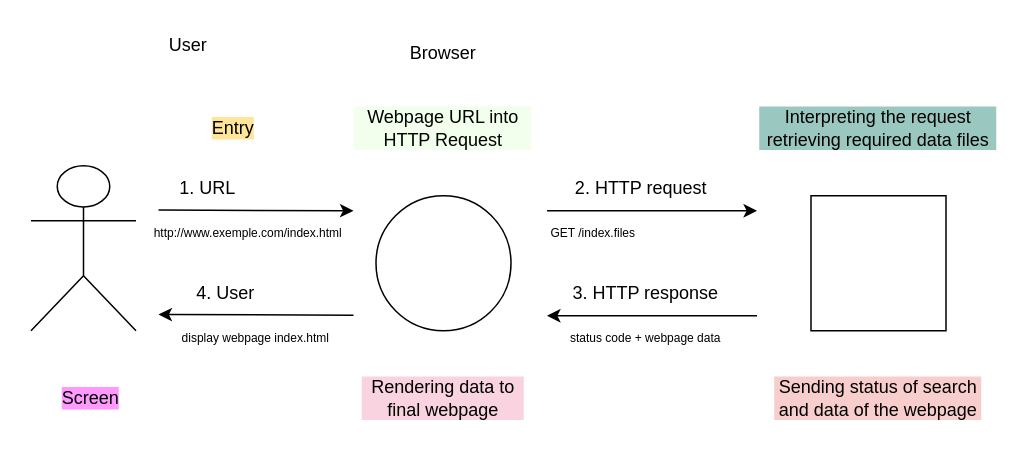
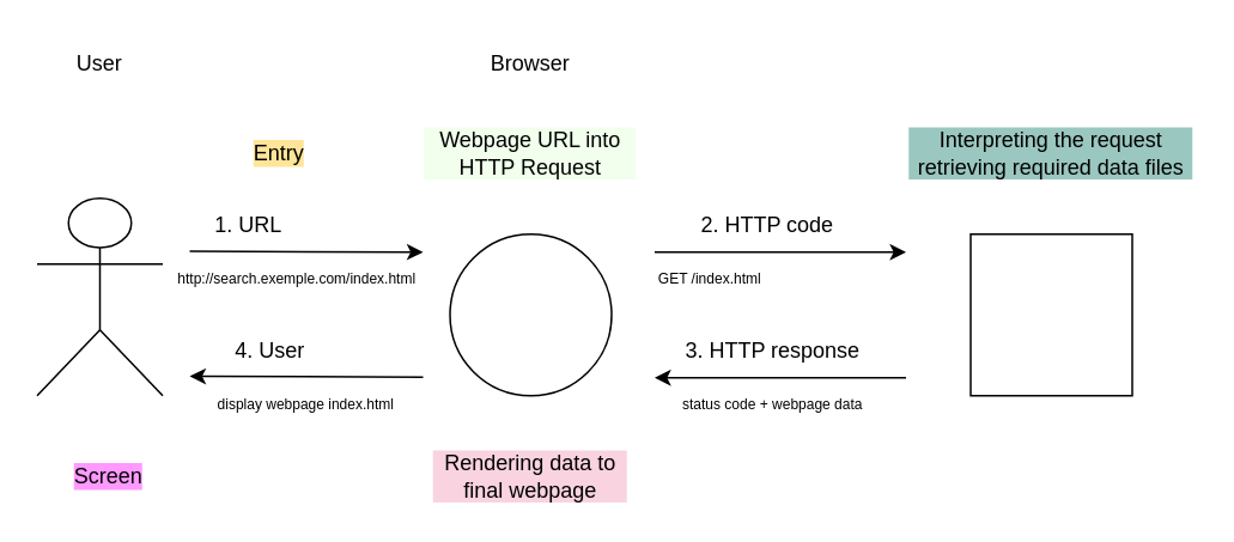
  <mxCell id="0" />
  <mxCell id="1" parent="0" />
  <mxCell id="2" value="" style="shape=umlActor;verticalLabelPosition=bottom;verticalAlign=top;html=1;outlineConnect=0;" vertex="1" parent="1"><mxGeometry x="20" y="110" width="70" height="110" as="geometry" /></mxCell>
  <mxCell id="3" value="Browser" style="text;strokeColor=none;align=center;fillColor=none;html=1;verticalAlign=middle;whiteSpace=wrap;rounded=0;" vertex="1" parent="1"><mxGeometry x="265" y="20" width="60" height="30" as="geometry" /></mxCell>
  <mxCell id="4" value="" style="rounded=0;whiteSpace=wrap;html=1;rotation=-90;" vertex="1" parent="1"><mxGeometry x="540" y="130" width="90" height="90" as="geometry" /></mxCell>
  <mxCell id="5" value="" style="ellipse;whiteSpace=wrap;html=1;aspect=fixed;" vertex="1" parent="1"><mxGeometry x="250" y="130" width="90" height="90" as="geometry" /></mxCell>
- <mxCell id="6" value="User" style="text;strokeColor=none;align=center;fillColor=none;html=1;verticalAlign=middle;whiteSpace=wrap;rounded=0;" vertex="1" parent="1"><mxGeometry x="95" y="15" width="60" height="30" as="geometry" /></mxCell>
+ <mxCell id="6" value="User" style="text;strokeColor=none;align=center;fillColor=none;html=1;verticalAlign=middle;whiteSpace=wrap;rounded=0;" vertex="1" parent="1"><mxGeometry x="25" y="20" width="60" height="30" as="geometry" /></mxCell>
  <mxCell id="7" value="1. URL" style="text;strokeColor=none;align=center;fillColor=none;html=1;verticalAlign=middle;whiteSpace=wrap;rounded=0;" vertex="1" parent="1"><mxGeometry x="108" y="110" width="60" height="30" as="geometry" /></mxCell>
  <mxCell id="8" value="" style="endArrow=classic;html=1;rounded=0;" edge="1" parent="1"><mxGeometry width="50" height="50" relative="1" as="geometry"><mxPoint x="105" y="139.58" as="sourcePoint" /><mxPoint x="235" y="140" as="targetPoint" /></mxGeometry></mxCell>
- <mxCell id="9" value="http://www.exemple.com/index.html" style="text;strokeColor=none;align=center;fillColor=none;html=1;verticalAlign=middle;whiteSpace=wrap;rounded=0;fontSize=8;labelBackgroundColor=default;" vertex="1" parent="1"><mxGeometry x="90" y="140" width="150" height="30" as="geometry" /></mxCell>
+ <mxCell id="9" value="http://search.exemple.com/index.html" style="text;strokeColor=none;align=center;fillColor=none;html=1;verticalAlign=middle;whiteSpace=wrap;rounded=0;fontSize=8;labelBackgroundColor=default;" vertex="1" parent="1"><mxGeometry x="90" y="140" width="150" height="30" as="geometry" /></mxCell>
  <mxCell id="10" value="Webpage URL into HTTP Request" style="text;strokeColor=none;align=center;fillColor=none;html=1;verticalAlign=middle;whiteSpace=wrap;rounded=0;labelBackgroundColor=#f1ffec;labelBorderColor=none;" vertex="1" parent="1"><mxGeometry x="235" y="70" width="120" height="30" as="geometry" /></mxCell>
  <mxCell id="11" value="" style="endArrow=classic;html=1;rounded=0;" edge="1" parent="1"><mxGeometry width="50" height="50" relative="1" as="geometry"><mxPoint x="364" y="140" as="sourcePoint" /><mxPoint x="504" y="140" as="targetPoint" /></mxGeometry></mxCell>
- <mxCell id="12" value="2. HTTP request" style="text;strokeColor=none;align=center;fillColor=none;html=1;verticalAlign=middle;whiteSpace=wrap;rounded=0;" vertex="1" parent="1"><mxGeometry x="372" y="110" width="110" height="30" as="geometry" /></mxCell>
+ <mxCell id="12" value="2. HTTP code" style="text;strokeColor=none;align=center;fillColor=none;html=1;verticalAlign=middle;whiteSpace=wrap;rounded=0;" vertex="1" parent="1"><mxGeometry x="372" y="110" width="110" height="30" as="geometry" /></mxCell>
  <mxCell id="13" value="Rendering data to final webpage" style="text;strokeColor=none;align=center;fillColor=none;html=1;verticalAlign=middle;whiteSpace=wrap;rounded=0;labelBackgroundColor=#f9d3e0;labelBorderColor=none;" vertex="1" parent="1"><mxGeometry x="240" y="250" width="110" height="30" as="geometry" /></mxCell>
- <mxCell id="14" value="GET /index.files" style="text;strokeColor=none;align=center;fillColor=none;html=1;verticalAlign=middle;whiteSpace=wrap;rounded=0;fontSize=8;labelBackgroundColor=default;" vertex="1" parent="1"><mxGeometry x="350" y="140" width="90" height="30" as="geometry" /></mxCell>
+ <mxCell id="14" value="GET /index.html" style="text;strokeColor=none;align=center;fillColor=none;html=1;verticalAlign=middle;whiteSpace=wrap;rounded=0;fontSize=8;labelBackgroundColor=default;" vertex="1" parent="1"><mxGeometry x="350" y="140" width="90" height="30" as="geometry" /></mxCell>
  <mxCell id="15" value="" style="endArrow=classic;html=1;rounded=0;" edge="1" parent="1"><mxGeometry width="50" height="50" relative="1" as="geometry"><mxPoint x="504" y="210" as="sourcePoint" /><mxPoint x="364" y="210" as="targetPoint" /></mxGeometry></mxCell>
  <mxCell id="16" value="status code + webpage data" style="text;strokeColor=none;align=center;fillColor=none;html=1;verticalAlign=middle;whiteSpace=wrap;rounded=0;fontSize=8;labelBackgroundColor=default;" vertex="1" parent="1"><mxGeometry x="375" y="210" width="110" height="30" as="geometry" /></mxCell>
  <mxCell id="17" value="" style="endArrow=classic;html=1;rounded=0;" edge="1" parent="1"><mxGeometry width="50" height="50" relative="1" as="geometry"><mxPoint x="235" y="209.59" as="sourcePoint" /><mxPoint x="105" y="209.17" as="targetPoint" /></mxGeometry></mxCell>
  <mxCell id="18" value="display webpage index.html" style="text;strokeColor=none;align=center;fillColor=none;html=1;verticalAlign=middle;whiteSpace=wrap;rounded=0;fontSize=8;labelBackgroundColor=default;" vertex="1" parent="1"><mxGeometry x="115" y="210" width="110" height="30" as="geometry" /></mxCell>
  <mxCell id="19" value="Interpreting the request retrieving required data files" style="text;strokeColor=none;align=center;fillColor=none;html=1;verticalAlign=middle;whiteSpace=wrap;rounded=0;labelBackgroundColor=#9AC7BF;labelBorderColor=none;" vertex="1" parent="1"><mxGeometry x="505" y="70" width="160" height="30" as="geometry" /></mxCell>
- <mxCell id="20" value="Sending status of search and data of the webpage" style="text;strokeColor=none;align=center;fillColor=none;html=1;verticalAlign=middle;whiteSpace=wrap;rounded=0;labelBackgroundColor=#F8CECC;labelBorderColor=none;" vertex="1" parent="1"><mxGeometry x="515" y="250" width="140" height="30" as="geometry" /></mxCell>
  <mxCell id="21" value="Entry" style="text;strokeColor=none;align=center;fillColor=none;html=1;verticalAlign=middle;whiteSpace=wrap;rounded=0;labelBackgroundColor=#FFE599;labelBorderColor=none;" vertex="1" parent="1"><mxGeometry x="115" y="70" width="80" height="30" as="geometry" /></mxCell>
  <mxCell id="22" value="Screen" style="text;strokeColor=none;align=center;fillColor=none;html=1;verticalAlign=middle;whiteSpace=wrap;rounded=0;labelBackgroundColor=#FF99FF;labelBorderColor=none;" vertex="1" parent="1"><mxGeometry x="20" y="250" width="80" height="30" as="geometry" /></mxCell>
  <mxCell id="23" value="4. User" style="text;strokeColor=none;align=center;fillColor=none;html=1;verticalAlign=middle;whiteSpace=wrap;rounded=0;" vertex="1" parent="1"><mxGeometry x="115" y="180" width="70" height="30" as="geometry" /></mxCell>
  <mxCell id="24" value="3. HTTP response" style="text;strokeColor=none;align=center;fillColor=none;html=1;verticalAlign=middle;whiteSpace=wrap;rounded=0;" vertex="1" parent="1"><mxGeometry x="375" y="180" width="110" height="30" as="geometry" /></mxCell>
